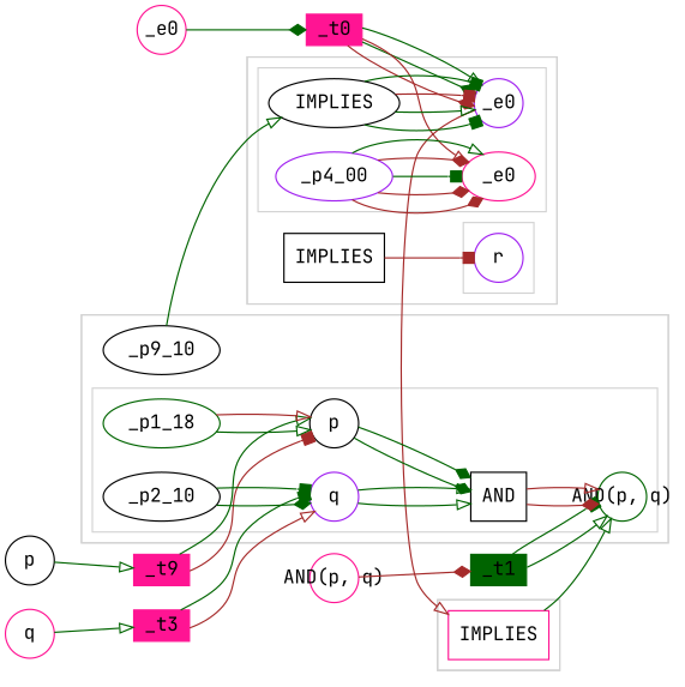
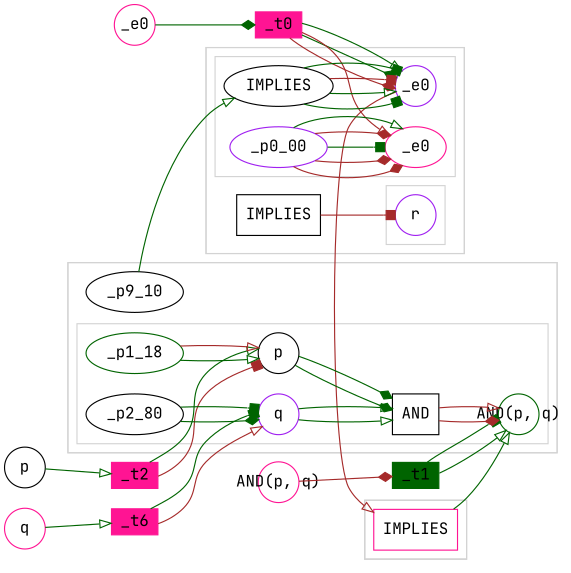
  digraph {
    fontname="JetBrains Mono"
    rankdir=LR
    node [color=deeppink fontname="JetBrains Mono" shape=circle]
    edge [arrowhead=onormal color=darkgreen fontname="JetBrains Mono"]
    n1 [fixedsize=true label=_e0 width=.5]
    n2 [fixedsize=true label="AND(p, q)" width=.5]
    n3 [color=black fixedsize=true label=p width=.5]
    n4 [fixedsize=true label=q width=.5]
    _t0 [height=.1 shape=rect style=filled width=.1]
    _t1 [color=darkgreen height=.1 shape=rect style=filled width=.1]
-   _t2 [height=.1 shape=rect style=filled width=.1 label=_t9]
-   _t3 [height=.1 shape=rect style=filled width=.1]
+   _t2 [height=.1 shape=rect style=filled width=.1]
+   _t3 [height=.1 shape=rect style=filled width=.1 label=_t6]
    n9 [color=black height=.5 label=IMPLIES shape=rect width=.5]
    n10 [color=purple fixedsize=true label=r width=.5]
    n11 [color=purple fixedsize=true label=_e0 width=.5]
    n12 [color=black label=IMPLIES shape=""]
    n13 [label=_e0 shape=""]
-   _p0_00 [color=purple label=_p4_00 shape=""]
+   _p0_00 [color=purple shape=""]
    n15 [color=darkgreen fixedsize=true label="AND(p, q)" width=.5]
    n16 [color=black fixedsize=true label=p width=.5]
    n17 [color=purple fixedsize=true label=q width=.5]
    n18 [color=black height=.5 label=AND shape=rect width=.5]
    n19 [color=darkgreen label=_p1_18 shape=""]
-   _p2_10 [color=black shape=""]
+   _p2_10 [color=black label=_p2_80 shape=""]
    n21 [color=black label=_p9_10 shape=""]
    n22 [height=.5 label=IMPLIES shape=rect width=.5]
    subgraph sub_1 {
      n1
      n2
      n3
      n4
    }
    subgraph cluster_2 {
      color=lightgray
      subgraph sub_3 {
        color=lightgray
        n9
      }
      subgraph cluster_4 {
        color=lightgray
        subgraph sub_5 {
          color=lightgray
          n10
        }
      }
      subgraph cluster_6 {
        color=lightgray
        n12
        n13
        _p0_00
        subgraph sub_7 {
          color=lightgray
          n11
        }
      }
      subgraph cluster_8 {
        color=lightgray
        subgraph sub_9 {
          color=lightgray
        }
      }
    }
    subgraph sub_10 {
      _t0
      _t1
      _t2
      _t3
    }
    subgraph cluster_11 {
      color=lightgray
      n21
      subgraph sub_12 {
        color=lightgray
      }
      subgraph cluster_13 {
        color=lightgray
        n19
        _p2_10
        subgraph sub_14 {
          color=lightgray
          n15
          n16
          n17
        }
        subgraph sub_15 {
          color=lightgray
          n18
        }
      }
      subgraph cluster_16 {
        color=lightgray
        subgraph sub_17 {
          color=lightgray
        }
      }
    }
    subgraph cluster_18 {
      color=lightgray
      subgraph sub_19 {
        color=lightgray
        n22
      }
      subgraph cluster_20 {
        color=lightgray
        subgraph sub_21 {
          color=lightgray
        }
      }
      subgraph cluster_22 {
        color=lightgray
        subgraph sub_23 {
          color=lightgray
        }
        subgraph sub_24 {
          color=lightgray
        }
      }
    }
    n1 -> _t0 [arrowhead=diamond]
    n2 -> _t1 [arrowhead=diamond color=brown]
    n3 -> _t2
    n4 -> _t3
    _t0 -> n11 [arrowhead=diamond color=brown]
    _t0 -> n11 [arrowhead=diamond]
    _t0 -> n11
    _t0 -> n13 [color=brown]
    _t1 -> n15
    _t1 -> n15 [arrowhead=box]
    _t2 -> n16 [arrowhead=box color=brown]
    _t2 -> n16
    _t3 -> n17 [color=brown]
    _t3 -> n17 [arrowhead=box]
    n9 -> n10 [arrowhead=box color=brown]
    n11 -> n22 [color=brown]
    n12 -> n11 [arrowhead=box]
    n12 -> n11
    n12 -> n11 [arrowhead=box color=brown]
    n12 -> n11 [arrowhead=box]
    _p0_00 -> n13 [arrowhead=diamond color=brown]
    _p0_00 -> n13 [arrowhead=diamond color=brown]
    _p0_00 -> n13 [arrowhead=box]
    _p0_00 -> n13 [arrowhead=diamond color=brown]
    _p0_00 -> n13
    n16 -> n18 [arrowhead=diamond]
    n16 -> n18 [arrowhead=diamond]
    n17 -> n18
    n17 -> n18
    n18 -> n15 [arrowhead=diamond color=brown]
    n18 -> n15 [color=brown]
    n19 -> n16
    n19 -> n16 [color=brown]
    _p2_10 -> n17 [arrowhead=diamond]
    _p2_10 -> n17 [arrowhead=box]
    n21 -> n12
    n22 -> n15
  }
